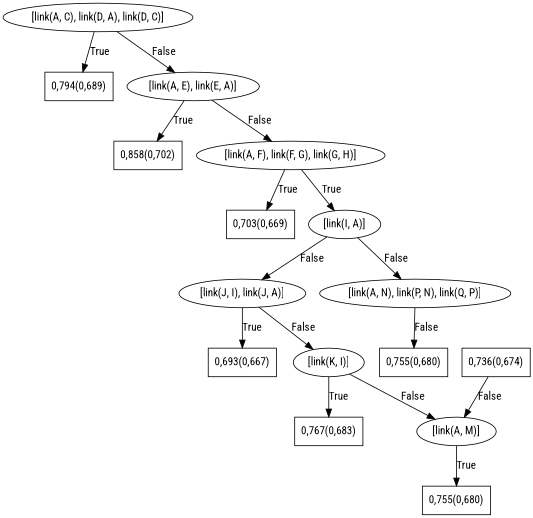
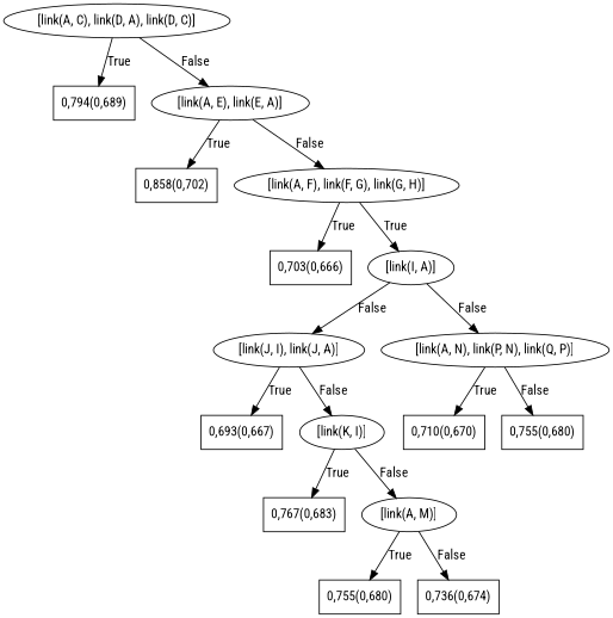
  digraph {
    fontname="Roboto Condensed"
    node [fontname="Roboto Condensed" shape=box]
    edge [fontname="Roboto Condensed"]
    n1 [label="[link(A, C), link(D, A), link(D, C)]" shape=""]
    n2 [label="0,794(0,689)"]
    n3 [label="[link(A, E), link(E, A)]" shape=""]
    n4 [label="0,858(0,702)"]
    n5 [label="[link(A, F), link(F, G), link(G, H)]" shape=""]
-   n6 [label="0,703(0,669)"]
+   n6 [label="0,703(0,666)"]
    n7 [label="[link(I, A)]" shape=""]
    n8 [label="[link(J, I), link(J, A)]" shape=""]
    n9 [label="[link(A, N), link(P, N), link(Q, P)]" shape=""]
    n10 [label="0,693(0,667)"]
    n11 [label="[link(K, I)]" shape=""]
+   n12 [label="0,710(0,670)"]
    n13 [label="0,755(0,680)"]
    n14 [label="0,767(0,683)"]
    n15 [label="[link(A, M)]" shape=""]
    n16 [label="0,755(0,680)"]
    n17 [label="0,736(0,674)"]
    n1 -> n2 [label=True]
    n1 -> n3 [label=False]
    n3 -> n4 [label=True]
    n3 -> n5 [label=False]
    n5 -> n6 [label=True]
    n5 -> n7 [label=True]
    n7 -> n8 [label=False]
    n7 -> n9 [label=False]
    n8 -> n10 [label=True]
    n8 -> n11 [label=False]
+   n9 -> n12 [label=True]
    n9 -> n13 [label=False]
    n11 -> n14 [label=True]
    n11 -> n15 [label=False]
    n15 -> n16 [label=True]
-   n17 -> n15 [label=False]
+   n15 -> n17 [label=False]
  }
